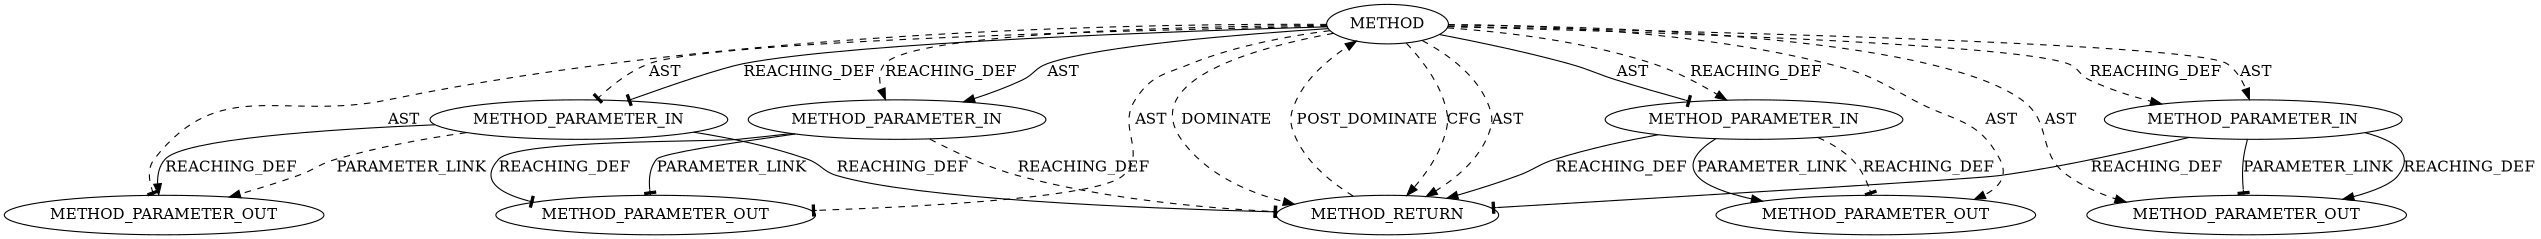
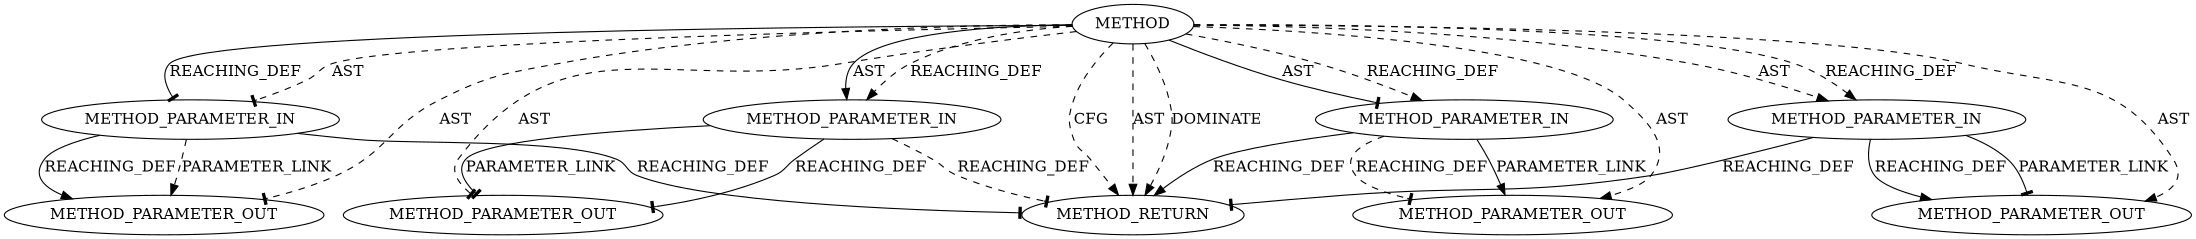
  digraph {
    node [CODE=p4 EVALUATION_STRATEGY=BY_VALUE IS_VARIADIC=false NAME=p4 ORDER=2 TYPE_FULL_NAME=ANY]
    edge [arrowhead=normal style=dashed]
    n1 [INDEX=4 ORDER=4 label=METHOD_PARAMETER_OUT]
    n2 [CODE=p1 INDEX=1 NAME=p1 ORDER=1 label=METHOD_PARAMETER_OUT]
    n3 [AST_PARENT_FULL_NAME="<global>" AST_PARENT_TYPE=NAMESPACE_BLOCK CODE="<empty>" FILENAME="<empty>" FULL_NAME=X509_ALGOR_get0 IS_EXTERNAL=true NAME=X509_ALGOR_get0 ORDER=0 label=METHOD EVALUATION_STRATEGY="" IS_VARIADIC="" TYPE_FULL_NAME=""]
    n4 [CODE=p1 INDEX=1 NAME=p1 ORDER=1 label=METHOD_PARAMETER_IN]
    n5 [CODE=p3 INDEX=3 NAME=p3 ORDER=3 label=METHOD_PARAMETER_IN]
    n6 [INDEX=4 ORDER=4 label=METHOD_PARAMETER_IN]
    n7 [CODE=p2 INDEX=2 NAME=p2 label=METHOD_PARAMETER_OUT]
    n8 [CODE=RET label=METHOD_RETURN IS_VARIADIC="" NAME=""]
    n9 [CODE=p3 INDEX=3 NAME=p3 ORDER=3 label=METHOD_PARAMETER_OUT]
    n10 [CODE=p2 INDEX=2 NAME=p2 label=METHOD_PARAMETER_IN]
    n3 -> n1 [arrowhead=tee label=AST]
    n3 -> n2 [arrowhead=tee label=AST]
    n3 -> n4 [label=AST style=solid]
    n3 -> n4 [label=REACHING_DEF]
    n3 -> n5 [label=REACHING_DEF]
    n3 -> n5 [arrowhead=tee label=AST style=solid]
    n3 -> n6 [arrowhead=tee label=AST]
    n3 -> n6 [arrowhead=tee label=REACHING_DEF style=solid]
    n3 -> n7 [label=AST]
    n3 -> n8 [label=CFG]
    n3 -> n8 [label=AST]
    n3 -> n8 [label=DOMINATE]
    n3 -> n9 [label=AST]
    n3 -> n10 [label=AST]
    n3 -> n10 [label=REACHING_DEF]
    n4 -> n2 [VARIABLE=p1 arrowhead=tee label=REACHING_DEF style=solid]
    n4 -> n2 [arrowhead=tee label=PARAMETER_LINK style=solid]
    n4 -> n8 [VARIABLE=p1 arrowhead=tee label=REACHING_DEF]
    n5 -> n8 [VARIABLE=p3 label=REACHING_DEF style=solid]
    n5 -> n9 [VARIABLE=p3 arrowhead=tee label=REACHING_DEF]
    n5 -> n9 [label=PARAMETER_LINK style=solid]
    n6 -> n1 [VARIABLE=p4 label=REACHING_DEF style=solid]
    n6 -> n1 [label=PARAMETER_LINK]
    n6 -> n8 [VARIABLE=p4 arrowhead=tee label=REACHING_DEF style=solid]
-   n8 -> n3 [label=POST_DOMINATE]
    n10 -> n7 [VARIABLE=p2 label=REACHING_DEF style=solid]
    n10 -> n7 [arrowhead=tee label=PARAMETER_LINK style=solid]
    n10 -> n8 [VARIABLE=p2 arrowhead=tee label=REACHING_DEF style=solid]
  }
